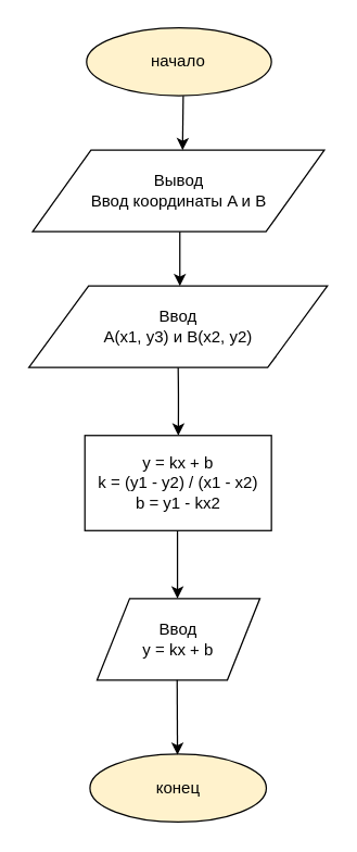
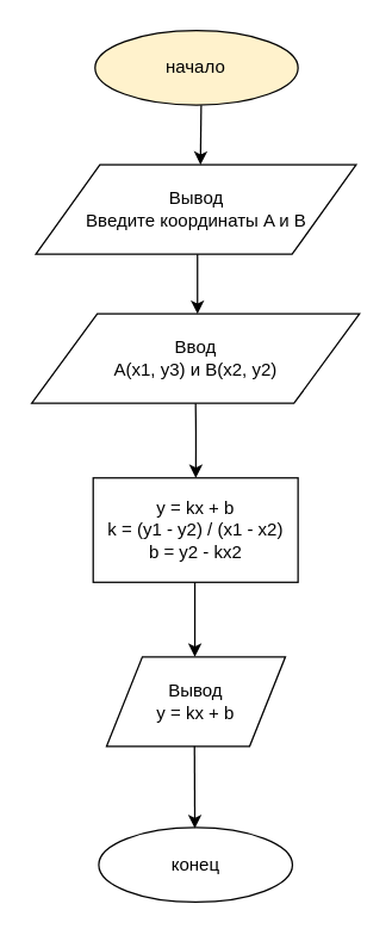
  <mxCell id="0" />
  <mxCell id="1" parent="0" />
  <mxCell id="2" value="начало" style="ellipse;whiteSpace=wrap;html=1;fillColor=#fff2cc;" vertex="1" parent="1"><mxGeometry x="63.25" y="20" width="136.25" height="50" as="geometry" /></mxCell>
- <mxCell id="3" value="Вывод&lt;br&gt;Ввод координаты A и B" style="shape=parallelogram;perimeter=parallelogramPerimeter;whiteSpace=wrap;html=1;" vertex="1" parent="1"><mxGeometry x="23.5" y="110" width="215" height="60" as="geometry" /></mxCell>
+ <mxCell id="3" value="Вывод&lt;br&gt;Введите координаты A и B" style="shape=parallelogram;perimeter=parallelogramPerimeter;whiteSpace=wrap;html=1;" vertex="1" parent="1"><mxGeometry x="23.5" y="110" width="215" height="60" as="geometry" /></mxCell>
  <mxCell id="4" value="Ввод&lt;br&gt;A(x1, y3) и B(x2, y2)" style="shape=parallelogram;perimeter=parallelogramPerimeter;whiteSpace=wrap;html=1;" vertex="1" parent="1"><mxGeometry x="20.75" y="210" width="220" height="60" as="geometry" /></mxCell>
  <mxCell id="5" value="" style="endArrow=classic;html=1;" edge="1" parent="1"><mxGeometry width="50" height="50" relative="1" as="geometry"><mxPoint x="134.5" y="70" as="sourcePoint" /><mxPoint x="134" y="110" as="targetPoint" /></mxGeometry></mxCell>
  <mxCell id="6" value="" style="endArrow=classic;html=1;" edge="1" parent="1"><mxGeometry width="50" height="50" relative="1" as="geometry"><mxPoint x="132" y="170" as="sourcePoint" /><mxPoint x="132" y="210" as="targetPoint" /><Array as="points"><mxPoint x="132" y="190" /></Array></mxGeometry></mxCell>
- <mxCell id="7" value="y = kx + b&lt;br&gt;k = (y1 - y2) / (x1 - x2)&lt;br&gt;b = y1 - kx2" style="rounded=0;whiteSpace=wrap;html=1;" vertex="1" parent="1"><mxGeometry x="62" y="320" width="137.5" height="70" as="geometry" /></mxCell>
- <mxCell id="8" value="Ввод&lt;br&gt;y = kx + b" style="shape=parallelogram;perimeter=parallelogramPerimeter;whiteSpace=wrap;html=1;" vertex="1" parent="1"><mxGeometry x="71" y="440" width="120" height="60" as="geometry" /></mxCell>
- <mxCell id="9" value="конец" style="ellipse;whiteSpace=wrap;html=1;fillColor=#fff2cc;" vertex="1" parent="1"><mxGeometry x="65.75" y="554.5" width="130" height="50" as="geometry" /></mxCell>
+ <mxCell id="7" value="y = kx + b&lt;br&gt;k = (y1 - y2) / (x1 - x2)&lt;br&gt;b = y2 - kx2" style="rounded=0;whiteSpace=wrap;html=1;" vertex="1" parent="1"><mxGeometry x="62" y="320" width="137.5" height="70" as="geometry" /></mxCell>
+ <mxCell id="8" value="Вывод&lt;br&gt;y = kx + b" style="shape=parallelogram;perimeter=parallelogramPerimeter;whiteSpace=wrap;html=1;" vertex="1" parent="1"><mxGeometry x="71" y="440" width="120" height="60" as="geometry" /></mxCell>
+ <mxCell id="9" value="конец" style="ellipse;whiteSpace=wrap;html=1;" vertex="1" parent="1"><mxGeometry x="65.75" y="554.5" width="130" height="50" as="geometry" /></mxCell>
  <mxCell id="10" value="" style="endArrow=classic;html=1;exitX=0.5;exitY=1;exitDx=0;exitDy=0;" edge="1" parent="1" source="4"><mxGeometry width="50" height="50" relative="1" as="geometry"><mxPoint x="131" y="280" as="sourcePoint" /><mxPoint x="130.88" y="320" as="targetPoint" /><Array as="points"><mxPoint x="131" y="290" /></Array></mxGeometry></mxCell>
  <mxCell id="11" value="" style="endArrow=classic;html=1;" edge="1" parent="1"><mxGeometry width="50" height="50" relative="1" as="geometry"><mxPoint x="130.25" y="390" as="sourcePoint" /><mxPoint x="130.25" y="440" as="targetPoint" /><Array as="points" /></mxGeometry></mxCell>
  <mxCell id="12" value="" style="endArrow=classic;html=1;" edge="1" parent="1"><mxGeometry width="50" height="50" relative="1" as="geometry"><mxPoint x="130" y="500" as="sourcePoint" /><mxPoint x="130.25" y="555" as="targetPoint" /><Array as="points" /></mxGeometry></mxCell>
